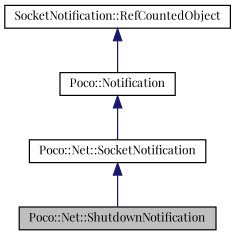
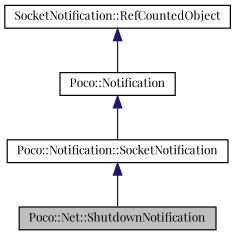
  digraph {
    fontname="Playfair Display"
    node [color=black fillcolor=white fontname="Playfair Display" fontsize=10 shape=record style=filled]
    edge [color=midnightblue dir=back fontname="Playfair Display" fontsize=10 labelfontname=Helvetica labelfontsize=10 style=solid]
    n1 [fillcolor=grey75 fontcolor=black height=0.2 label="Poco::Net::ShutdownNotification" width=0.4]
-   n2 [height=0.2 label="Poco::Net::SocketNotification" width=0.4]
+   n2 [height=0.2 label="Poco::Notification::SocketNotification" width=0.4]
    n3 [height=0.2 label="Poco::Notification" width=0.4]
    n4 [height=0.2 label="SocketNotification::RefCountedObject" width=0.4]
    n2 -> n1
    n3 -> n2
    n4 -> n3
  }
